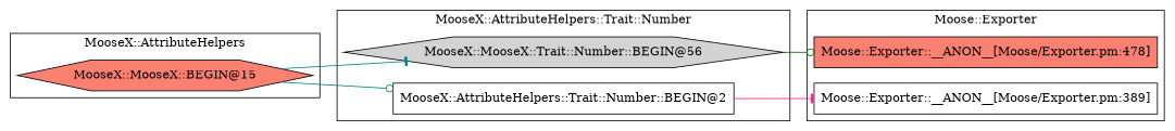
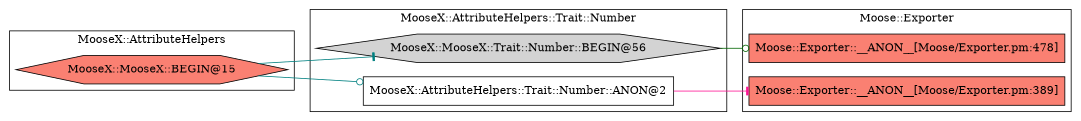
  digraph {
    rankdir=LR
    node [fillcolor=white shape=box style=filled]
    edge [arrowhead=odot color=teal]
    n1 [fillcolor=lightgrey label="MooseX::MooseX::Trait::Number::BEGIN@56" shape=hexagon]
-   "MooseX::AttributeHelpers::Trait::Number::BEGIN@2"
-   "Moose::Exporter::__ANON__[Moose/Exporter.pm:389]"
+   "MooseX::AttributeHelpers::Trait::Number::BEGIN@2" [label="MooseX::AttributeHelpers::Trait::Number::ANON@2"]
+   "Moose::Exporter::__ANON__[Moose/Exporter.pm:389]" [fillcolor=salmon]
    "Moose::Exporter::__ANON__[Moose/Exporter.pm:478]" [fillcolor=salmon]
    n5 [fillcolor=salmon label="MooseX::MooseX::BEGIN@15" shape=hexagon]
    subgraph cluster_1 {
      label="MooseX::AttributeHelpers::Trait::Number"
      n1
      "MooseX::AttributeHelpers::Trait::Number::BEGIN@2"
    }
    subgraph cluster_2 {
      label="Moose::Exporter"
      "Moose::Exporter::__ANON__[Moose/Exporter.pm:389]"
      "Moose::Exporter::__ANON__[Moose/Exporter.pm:478]"
    }
    subgraph cluster_3 {
      label="MooseX::AttributeHelpers"
      n5
    }
    n1 -> "Moose::Exporter::__ANON__[Moose/Exporter.pm:478]" [color=darkgreen]
    "MooseX::AttributeHelpers::Trait::Number::BEGIN@2" -> "Moose::Exporter::__ANON__[Moose/Exporter.pm:389]" [arrowhead=tee color=deeppink]
    n5 -> n1 [arrowhead=tee]
    n5 -> "MooseX::AttributeHelpers::Trait::Number::BEGIN@2"
  }
